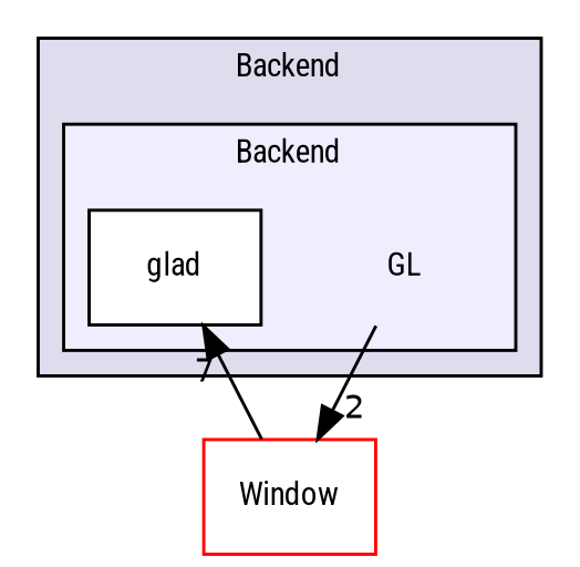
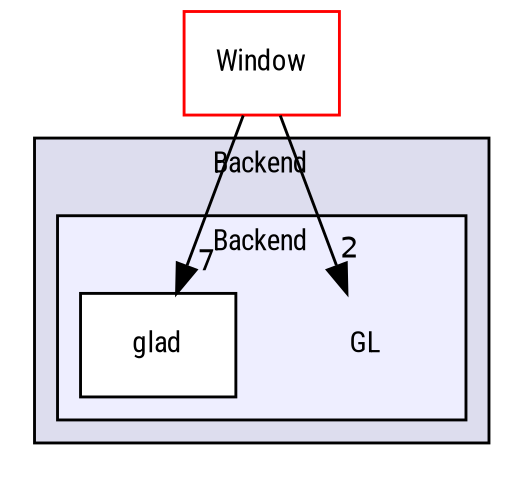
  digraph {
    compound=true
    fontname="Roboto Condensed"
    node [fontname="Roboto Condensed" fontsize=10 shape=box fillcolor=white style=filled]
    edge [fontname="Roboto Condensed" labeldistance=1.5 labelfontname=Helvetica labelfontsize=10]
    n1 [label=GL shape=plaintext fillcolor="" style=""]
    n2 [color=black label=glad]
    n3 [color=red label=Window]
    subgraph cluster_1 {
      bgcolor="#ddddee"
      fontsize=10
      label=Backend
      pencolor=black
      subgraph cluster_2 {
        bgcolor="#eeeeff"
        fontsize=10
        label=Backend
        pencolor=black
        n1
        n2
      }
    }
-   n1 -> n3 [headlabel=2]
+   n3 -> n1 [headlabel=2]
    n3 -> n2 [headlabel=7]
  }
